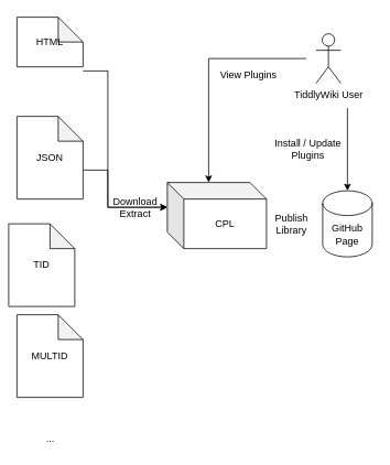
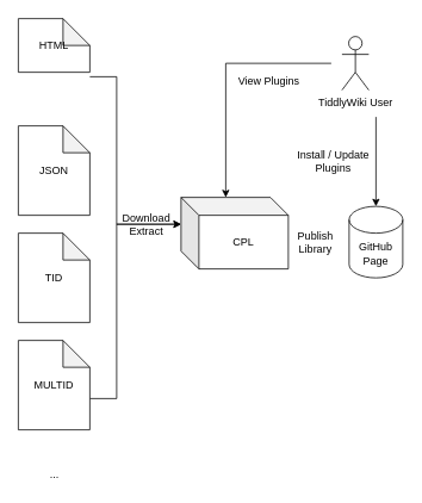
  <mxCell id="0" />
  <mxCell id="1" parent="0" />
  <mxCell id="2" style="edgeStyle=orthogonalEdgeStyle;rounded=0;orthogonalLoop=1;jettySize=auto;html=1;exitX=0;exitY=0;exitDx=80;exitDy=65;exitPerimeter=0;entryX=0;entryY=0;entryDx=0;entryDy=30;entryPerimeter=0;" edge="1" parent="1" source="3" target="12"><mxGeometry relative="1" as="geometry"><Array as="points"><mxPoint x="130" y="85" /><mxPoint x="130" y="250" /></Array></mxGeometry></mxCell>
  <mxCell id="3" value="HTML" style="shape=note;whiteSpace=wrap;html=1;backgroundOutline=1;darkOpacity=0.05;" vertex="1" parent="1"><mxGeometry x="20" y="20" width="80" height="60" as="geometry" /></mxCell>
- <mxCell id="4" style="edgeStyle=orthogonalEdgeStyle;rounded=0;orthogonalLoop=1;jettySize=auto;html=1;exitX=0;exitY=0;exitDx=80;exitDy=65;exitPerimeter=0;entryX=0;entryY=0;entryDx=0;entryDy=30;entryPerimeter=0;" edge="1" parent="1" source="5" target="12"><mxGeometry relative="1" as="geometry"><Array as="points"><mxPoint x="130" y="205" /><mxPoint x="130" y="250" /></Array></mxGeometry></mxCell>
  <mxCell id="5" value="JSON" style="shape=note;whiteSpace=wrap;html=1;backgroundOutline=1;darkOpacity=0.05;" vertex="1" parent="1"><mxGeometry x="20" y="140" width="80" height="100" as="geometry" /></mxCell>
- <mxCell id="6" value="TID" style="shape=note;whiteSpace=wrap;html=1;backgroundOutline=1;darkOpacity=0.05;" vertex="1" parent="1"><mxGeometry x="10" y="270" width="80" height="100" as="geometry" /></mxCell>
+ <mxCell id="6" value="TID" style="shape=note;whiteSpace=wrap;html=1;backgroundOutline=1;darkOpacity=0.05;" vertex="1" parent="1"><mxGeometry x="20" y="260" width="80" height="100" as="geometry" /></mxCell>
  <mxCell id="7" style="edgeStyle=orthogonalEdgeStyle;rounded=0;orthogonalLoop=1;jettySize=auto;html=1;exitX=0;exitY=0;exitDx=0;exitDy=30;exitPerimeter=0;entryX=0;entryY=0;entryDx=0;entryDy=30;entryPerimeter=0;startArrow=none;" edge="1" parent="1" source="12" target="12"><mxGeometry relative="1" as="geometry"><mxPoint x="170" y="300" as="targetPoint" /><Array as="points" /></mxGeometry></mxCell>
+ <mxCell id="8" style="edgeStyle=orthogonalEdgeStyle;rounded=0;orthogonalLoop=1;jettySize=auto;html=1;exitX=0;exitY=0;exitDx=80;exitDy=65;exitPerimeter=0;entryX=0;entryY=0;entryDx=0;entryDy=30;entryPerimeter=0;" edge="1" parent="1" source="9" target="12"><mxGeometry relative="1" as="geometry"><Array as="points"><mxPoint x="130" y="445" /><mxPoint x="130" y="250" /></Array></mxGeometry></mxCell>
  <mxCell id="9" value="MULTID" style="shape=note;whiteSpace=wrap;html=1;backgroundOutline=1;darkOpacity=0.05;" vertex="1" parent="1"><mxGeometry x="20" y="380" width="80" height="100" as="geometry" /></mxCell>
  <mxCell id="10" value="..." style="text;html=1;align=center;verticalAlign=middle;resizable=0;points=[];autosize=1;strokeColor=none;fillColor=none;" vertex="1" parent="1"><mxGeometry x="45" y="520" width="30" height="20" as="geometry" /></mxCell>
  <mxCell id="11" style="edgeStyle=orthogonalEdgeStyle;rounded=0;orthogonalLoop=1;jettySize=auto;html=1;exitX=0;exitY=0;exitDx=50;exitDy=0;exitPerimeter=0;startArrow=classic;startFill=1;endArrow=none;endFill=0;" edge="1" parent="1" source="12"><mxGeometry relative="1" as="geometry"><mxPoint x="370" y="70" as="targetPoint" /><Array as="points"><mxPoint x="252" y="70" /></Array></mxGeometry></mxCell>
  <mxCell id="12" value="CPL" style="shape=cube;whiteSpace=wrap;html=1;boundedLbl=1;backgroundOutline=1;darkOpacity=0.05;darkOpacity2=0.1;" vertex="1" parent="1"><mxGeometry x="202" y="220" width="120" height="80" as="geometry" /></mxCell>
  <mxCell id="13" value="Download&lt;br&gt;Extract" style="text;html=1;align=center;verticalAlign=middle;resizable=0;points=[];autosize=1;strokeColor=none;fillColor=none;" vertex="1" parent="1"><mxGeometry x="128" y="235" width="70" height="30" as="geometry" /></mxCell>
  <mxCell id="14" style="edgeStyle=orthogonalEdgeStyle;rounded=0;orthogonalLoop=1;jettySize=auto;html=1;exitX=0.5;exitY=0;exitDx=0;exitDy=0;exitPerimeter=0;startArrow=classic;startFill=1;endArrow=none;endFill=0;" edge="1" parent="1" source="15"><mxGeometry relative="1" as="geometry"><mxPoint x="420" y="130" as="targetPoint" /></mxGeometry></mxCell>
  <mxCell id="15" value="GitHub&lt;br&gt;Page" style="shape=cylinder3;whiteSpace=wrap;html=1;boundedLbl=1;backgroundOutline=1;size=15;" vertex="1" parent="1"><mxGeometry x="390" y="230" width="60" height="80" as="geometry" /></mxCell>
  <mxCell id="16" value="Publish&lt;br&gt;Library" style="text;html=1;align=center;verticalAlign=middle;resizable=0;points=[];autosize=1;strokeColor=none;fillColor=none;" vertex="1" parent="1"><mxGeometry x="322" y="255" width="60" height="30" as="geometry" /></mxCell>
  <mxCell id="17" value="TiddlyWiki User" style="shape=umlActor;verticalLabelPosition=bottom;verticalAlign=top;html=1;outlineConnect=0;" vertex="1" parent="1"><mxGeometry x="382" y="40" width="30" height="60" as="geometry" /></mxCell>
  <mxCell id="18" value="Install / Update&lt;br&gt;Plugins" style="text;html=1;align=center;verticalAlign=middle;resizable=0;points=[];autosize=1;strokeColor=none;fillColor=none;" vertex="1" parent="1"><mxGeometry x="322" y="165" width="100" height="30" as="geometry" /></mxCell>
  <mxCell id="19" value="View Plugins" style="text;html=1;align=center;verticalAlign=middle;resizable=0;points=[];autosize=1;strokeColor=none;fillColor=none;" vertex="1" parent="1"><mxGeometry x="260" y="80" width="80" height="20" as="geometry" /></mxCell>
